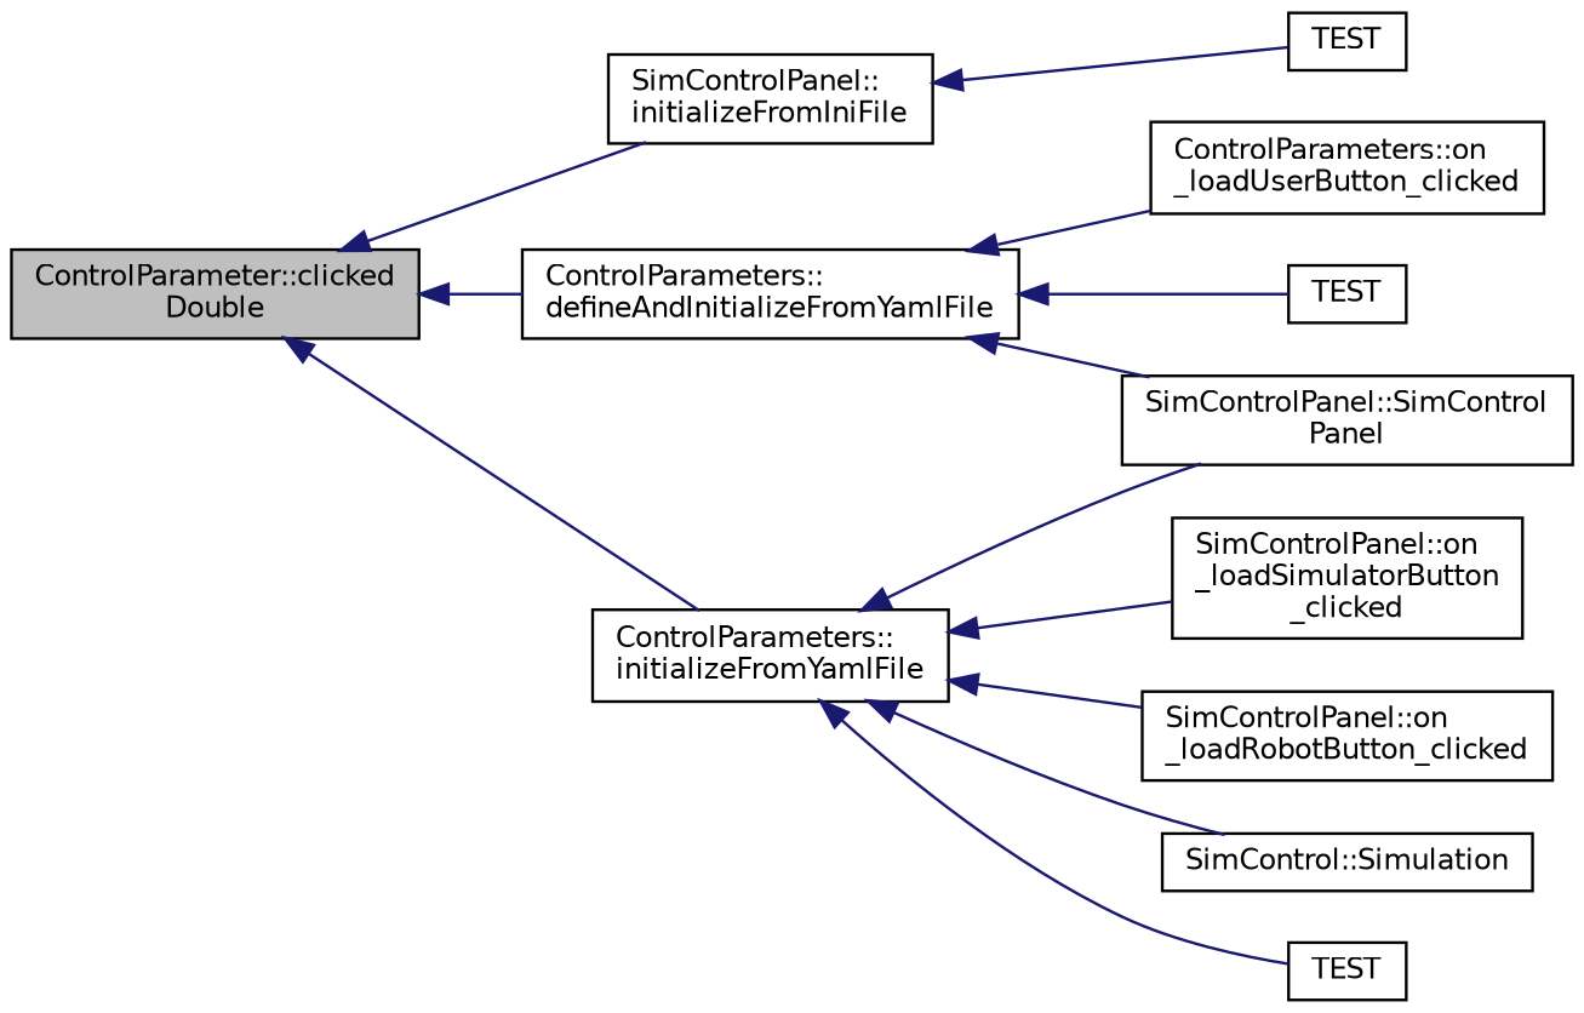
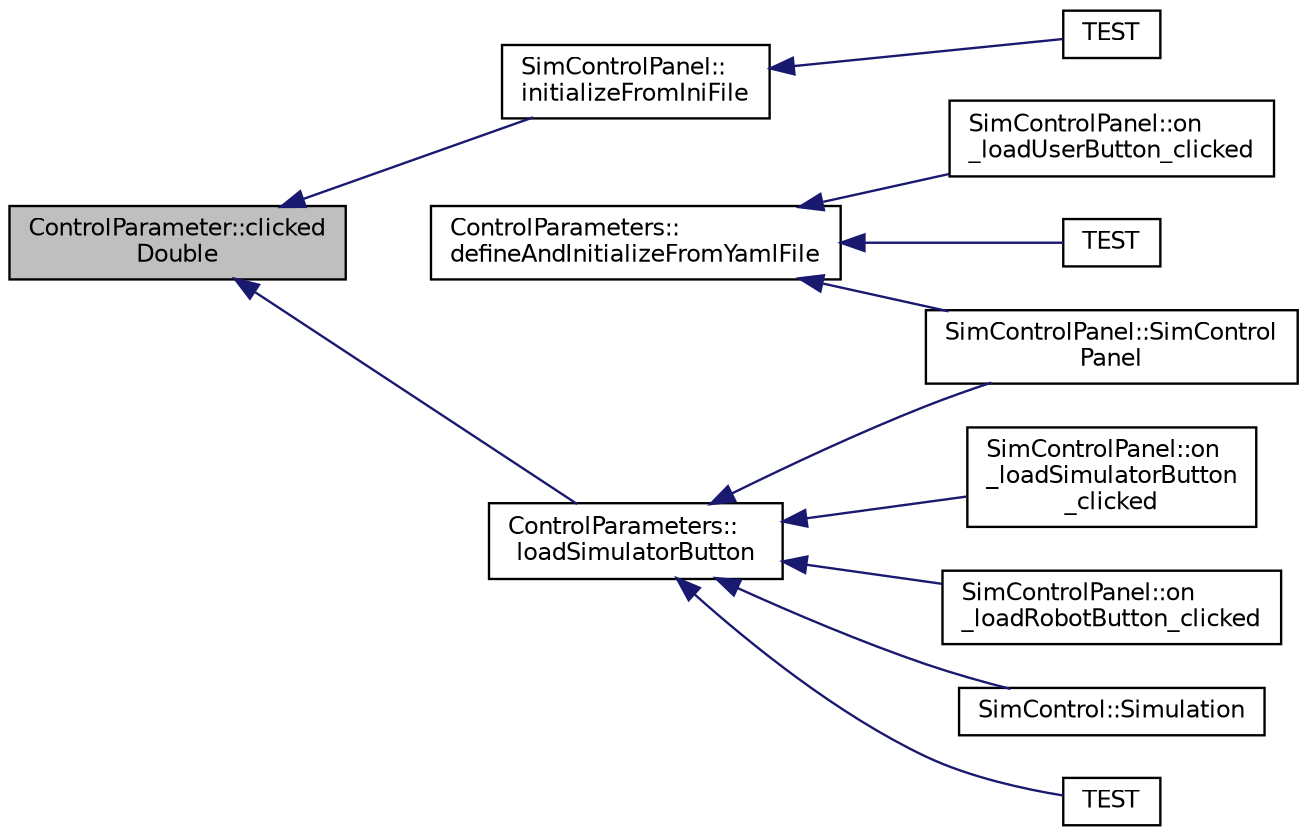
  digraph {
    fontname="DejaVu Sans"
    rankdir=LR
    node [color=black fillcolor=white fontname="DejaVu Sans" fontsize=10 shape=record style=filled]
    edge [color=midnightblue dir=back fontname="DejaVu Sans" fontsize=10 labelfontname=FreeSans labelfontsize=10 style=solid]
    n1 [fillcolor=grey75 fontcolor=black height=0.2 label="ControlParameter::clicked\lDouble" width=0.4]
    n2 [height=0.2 label="SimControlPanel::\linitializeFromIniFile" width=0.4]
    n3 [height=0.2 label="ControlParameters::\ldefineAndInitializeFromYamlFile" width=0.4]
-   n4 [height=0.2 label="ControlParameters::\linitializeFromYamlFile" width=0.4]
+   n4 [height=0.2 label="ControlParameters::\lloadSimulatorButton" width=0.4]
    n5 [height=0.2 label=TEST width=0.4]
    n6 [height=0.2 label="SimControlPanel::SimControl\lPanel" width=0.4]
-   n7 [height=0.2 label="ControlParameters::on\l_loadUserButton_clicked" width=0.4]
+   n7 [height=0.2 label="SimControlPanel::on\l_loadUserButton_clicked" width=0.4]
    n8 [height=0.2 label=TEST width=0.4]
    n9 [height=0.2 label="SimControlPanel::on\l_loadSimulatorButton\l_clicked" width=0.4]
    n10 [height=0.2 label="SimControlPanel::on\l_loadRobotButton_clicked" width=0.4]
    n11 [height=0.2 label="SimControl::Simulation" width=0.4]
    n12 [height=0.2 label=TEST width=0.4]
    n1 -> n2
-   n1 -> n3
    n1 -> n4
    n2 -> n5
    n3 -> n6
    n3 -> n7
    n3 -> n8
    n4 -> n6
    n4 -> n9
    n4 -> n10
    n4 -> n11
    n4 -> n12
  }
